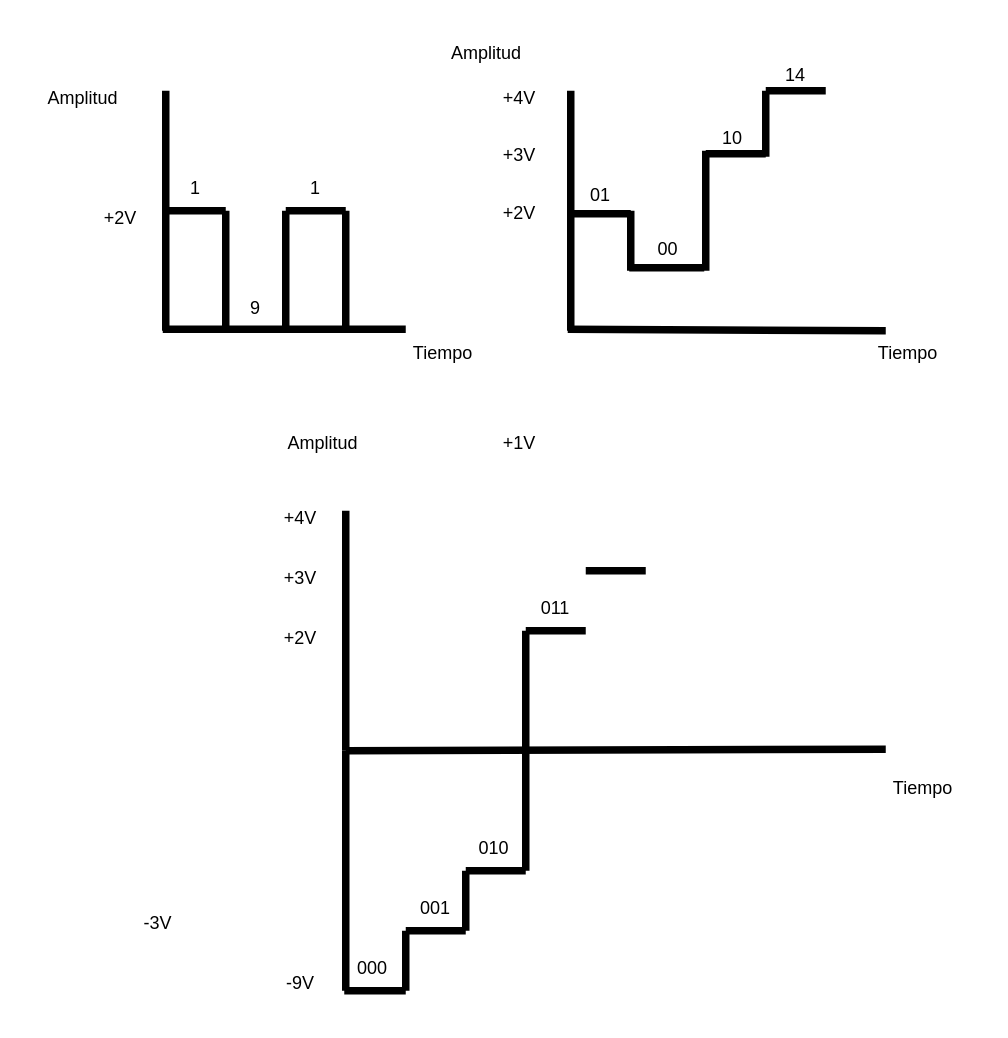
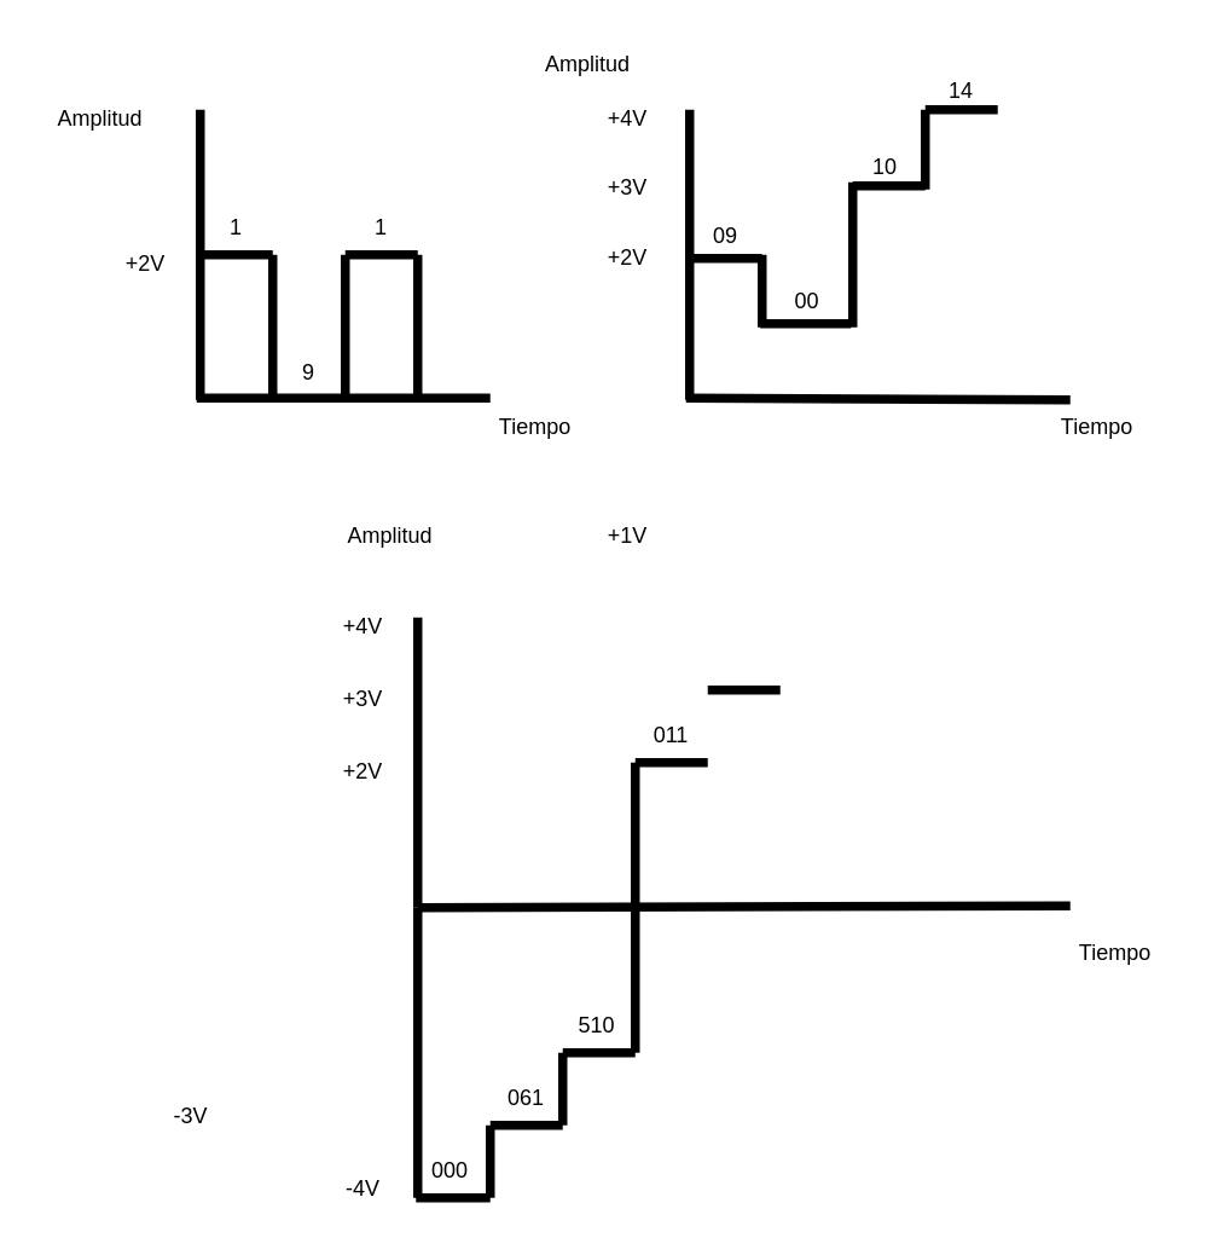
  <mxCell id="0" />
  <mxCell id="1" parent="0" />
  <mxCell id="2" value="" style="endArrow=none;html=1;rounded=0;strokeWidth=5;" edge="1" parent="1"><mxGeometry width="50" height="50" relative="1" as="geometry"><mxPoint x="110" y="220" as="sourcePoint" /><mxPoint x="110" y="60" as="targetPoint" /></mxGeometry></mxCell>
  <mxCell id="3" value="" style="endArrow=none;html=1;rounded=0;strokeWidth=5;" edge="1" parent="1"><mxGeometry width="50" height="50" relative="1" as="geometry"><mxPoint x="108" y="219" as="sourcePoint" /><mxPoint x="270" y="219" as="targetPoint" /></mxGeometry></mxCell>
  <mxCell id="4" value="Amplitud" style="text;html=1;align=center;verticalAlign=middle;whiteSpace=wrap;rounded=0;" vertex="1" parent="1"><mxGeometry x="20" y="50" width="70" height="30" as="geometry" /></mxCell>
  <mxCell id="5" value="Tiempo" style="text;html=1;align=center;verticalAlign=middle;whiteSpace=wrap;rounded=0;" vertex="1" parent="1"><mxGeometry x="260" y="220" width="70" height="30" as="geometry" /></mxCell>
  <mxCell id="6" value="" style="endArrow=none;html=1;rounded=0;strokeWidth=5;" edge="1" parent="1"><mxGeometry width="50" height="50" relative="1" as="geometry"><mxPoint x="110" y="140" as="sourcePoint" /><mxPoint x="150" y="140" as="targetPoint" /></mxGeometry></mxCell>
  <mxCell id="7" value="" style="endArrow=none;html=1;rounded=0;strokeWidth=5;" edge="1" parent="1"><mxGeometry width="50" height="50" relative="1" as="geometry"><mxPoint x="190" y="140" as="sourcePoint" /><mxPoint x="230" y="140" as="targetPoint" /></mxGeometry></mxCell>
  <mxCell id="8" value="" style="endArrow=none;html=1;rounded=0;strokeWidth=5;" edge="1" parent="1"><mxGeometry width="50" height="50" relative="1" as="geometry"><mxPoint x="150" y="140" as="sourcePoint" /><mxPoint x="150" y="220" as="targetPoint" /></mxGeometry></mxCell>
  <mxCell id="9" value="" style="endArrow=none;html=1;rounded=0;strokeWidth=5;" edge="1" parent="1"><mxGeometry width="50" height="50" relative="1" as="geometry"><mxPoint x="190" y="140" as="sourcePoint" /><mxPoint x="190" y="220" as="targetPoint" /></mxGeometry></mxCell>
  <mxCell id="10" value="" style="endArrow=none;html=1;rounded=0;strokeWidth=5;" edge="1" parent="1"><mxGeometry width="50" height="50" relative="1" as="geometry"><mxPoint x="230" y="140" as="sourcePoint" /><mxPoint x="230" y="220" as="targetPoint" /></mxGeometry></mxCell>
  <mxCell id="11" value="+2V" style="text;html=1;align=center;verticalAlign=middle;whiteSpace=wrap;rounded=0;" vertex="1" parent="1"><mxGeometry x="50" y="130" width="60" height="30" as="geometry" /></mxCell>
  <mxCell id="12" value="1" style="text;html=1;align=center;verticalAlign=middle;whiteSpace=wrap;rounded=0;" vertex="1" parent="1"><mxGeometry x="100" y="110" width="60" height="30" as="geometry" /></mxCell>
  <mxCell id="13" value="9" style="text;html=1;align=center;verticalAlign=middle;whiteSpace=wrap;rounded=0;" vertex="1" parent="1"><mxGeometry x="140" y="190" width="60" height="30" as="geometry" /></mxCell>
  <mxCell id="14" value="1" style="text;html=1;align=center;verticalAlign=middle;whiteSpace=wrap;rounded=0;" vertex="1" parent="1"><mxGeometry x="180" y="110" width="60" height="30" as="geometry" /></mxCell>
  <mxCell id="15" value="" style="endArrow=none;html=1;rounded=0;strokeWidth=5;" edge="1" parent="1"><mxGeometry width="50" height="50" relative="1" as="geometry"><mxPoint x="380" y="220" as="sourcePoint" /><mxPoint x="380" y="60" as="targetPoint" /></mxGeometry></mxCell>
  <mxCell id="16" value="" style="endArrow=none;html=1;rounded=0;strokeWidth=5;" edge="1" parent="1"><mxGeometry width="50" height="50" relative="1" as="geometry"><mxPoint x="378" y="219" as="sourcePoint" /><mxPoint x="590" y="220" as="targetPoint" /></mxGeometry></mxCell>
  <mxCell id="17" value="Amplitud" style="text;html=1;align=center;verticalAlign=middle;whiteSpace=wrap;rounded=0;" vertex="1" parent="1"><mxGeometry x="289" y="20" width="70" height="30" as="geometry" /></mxCell>
  <mxCell id="18" value="Tiempo" style="text;html=1;align=center;verticalAlign=middle;whiteSpace=wrap;rounded=0;" vertex="1" parent="1"><mxGeometry x="570" y="220" width="70" height="30" as="geometry" /></mxCell>
  <mxCell id="19" value="" style="endArrow=none;html=1;rounded=0;strokeWidth=5;" edge="1" parent="1"><mxGeometry width="50" height="50" relative="1" as="geometry"><mxPoint x="380" y="142" as="sourcePoint" /><mxPoint x="420" y="142" as="targetPoint" /></mxGeometry></mxCell>
  <mxCell id="20" value="" style="endArrow=none;html=1;rounded=0;strokeWidth=5;" edge="1" parent="1"><mxGeometry width="50" height="50" relative="1" as="geometry"><mxPoint x="420" y="140" as="sourcePoint" /><mxPoint x="420" y="180" as="targetPoint" /></mxGeometry></mxCell>
  <mxCell id="21" value="" style="endArrow=none;html=1;rounded=0;strokeWidth=5;" edge="1" parent="1"><mxGeometry width="50" height="50" relative="1" as="geometry"><mxPoint x="470" y="100" as="sourcePoint" /><mxPoint x="470" y="180" as="targetPoint" /></mxGeometry></mxCell>
  <mxCell id="22" value="+2V" style="text;html=1;align=center;verticalAlign=middle;whiteSpace=wrap;rounded=0;" vertex="1" parent="1"><mxGeometry x="316" y="127" width="60" height="30" as="geometry" /></mxCell>
  <mxCell id="23" value="00" style="text;html=1;align=center;verticalAlign=middle;whiteSpace=wrap;rounded=0;" vertex="1" parent="1"><mxGeometry x="430" y="151" width="30" height="30" as="geometry" /></mxCell>
  <mxCell id="24" value="+3V" style="text;html=1;align=center;verticalAlign=middle;whiteSpace=wrap;rounded=0;" vertex="1" parent="1"><mxGeometry x="316" y="88" width="60" height="30" as="geometry" /></mxCell>
- <mxCell id="25" value="01" style="text;html=1;align=center;verticalAlign=middle;whiteSpace=wrap;rounded=0;" vertex="1" parent="1"><mxGeometry x="370" y="115" width="60" height="30" as="geometry" /></mxCell>
+ <mxCell id="25" value="09" style="text;html=1;align=center;verticalAlign=middle;whiteSpace=wrap;rounded=0;" vertex="1" parent="1"><mxGeometry x="370" y="115" width="60" height="30" as="geometry" /></mxCell>
  <mxCell id="26" value="" style="endArrow=none;html=1;rounded=0;strokeWidth=5;" edge="1" parent="1"><mxGeometry width="50" height="50" relative="1" as="geometry"><mxPoint x="470" y="102" as="sourcePoint" /><mxPoint x="510" y="102" as="targetPoint" /></mxGeometry></mxCell>
  <mxCell id="27" value="10" style="text;html=1;align=center;verticalAlign=middle;whiteSpace=wrap;rounded=0;" vertex="1" parent="1"><mxGeometry x="458" y="77" width="60" height="30" as="geometry" /></mxCell>
  <mxCell id="28" value="" style="endArrow=none;html=1;rounded=0;strokeWidth=5;" edge="1" parent="1"><mxGeometry width="50" height="50" relative="1" as="geometry"><mxPoint x="510" y="104" as="sourcePoint" /><mxPoint x="510" y="60" as="targetPoint" /></mxGeometry></mxCell>
  <mxCell id="29" value="" style="endArrow=none;html=1;rounded=0;strokeWidth=5;" edge="1" parent="1"><mxGeometry width="50" height="50" relative="1" as="geometry"><mxPoint x="510" y="60" as="sourcePoint" /><mxPoint x="550" y="60" as="targetPoint" /></mxGeometry></mxCell>
  <mxCell id="30" value="14" style="text;html=1;align=center;verticalAlign=middle;whiteSpace=wrap;rounded=0;" vertex="1" parent="1"><mxGeometry x="500" y="35" width="60" height="30" as="geometry" /></mxCell>
  <mxCell id="31" value="+4V" style="text;html=1;align=center;verticalAlign=middle;whiteSpace=wrap;rounded=0;" vertex="1" parent="1"><mxGeometry x="316" y="50" width="60" height="30" as="geometry" /></mxCell>
  <mxCell id="32" value="" style="endArrow=none;html=1;rounded=0;strokeWidth=5;" edge="1" parent="1"><mxGeometry width="50" height="50" relative="1" as="geometry"><mxPoint x="230" y="500" as="sourcePoint" /><mxPoint x="230" y="340" as="targetPoint" /></mxGeometry></mxCell>
  <mxCell id="33" value="" style="endArrow=none;html=1;rounded=0;strokeWidth=5;" edge="1" parent="1"><mxGeometry width="50" height="50" relative="1" as="geometry"><mxPoint x="230" y="500" as="sourcePoint" /><mxPoint x="590" y="499" as="targetPoint" /></mxGeometry></mxCell>
  <mxCell id="34" value="Tiempo" style="text;html=1;align=center;verticalAlign=middle;whiteSpace=wrap;rounded=0;" vertex="1" parent="1"><mxGeometry x="580" y="510" width="70" height="30" as="geometry" /></mxCell>
  <mxCell id="35" value="" style="endArrow=none;html=1;rounded=0;strokeWidth=5;" edge="1" parent="1"><mxGeometry width="50" height="50" relative="1" as="geometry"><mxPoint x="270" y="620" as="sourcePoint" /><mxPoint x="270" y="660" as="targetPoint" /></mxGeometry></mxCell>
  <mxCell id="36" value="+2V" style="text;html=1;align=center;verticalAlign=middle;whiteSpace=wrap;rounded=0;" vertex="1" parent="1"><mxGeometry x="170" y="410" width="60" height="30" as="geometry" /></mxCell>
  <mxCell id="37" value="+3V" style="text;html=1;align=center;verticalAlign=middle;whiteSpace=wrap;rounded=0;" vertex="1" parent="1"><mxGeometry x="170" y="370" width="60" height="30" as="geometry" /></mxCell>
  <mxCell id="38" value="+4V" style="text;html=1;align=center;verticalAlign=middle;whiteSpace=wrap;rounded=0;" vertex="1" parent="1"><mxGeometry x="170" y="330" width="60" height="30" as="geometry" /></mxCell>
  <mxCell id="39" value="Amplitud" style="text;html=1;align=center;verticalAlign=middle;whiteSpace=wrap;rounded=0;" vertex="1" parent="1"><mxGeometry x="180" y="280" width="70" height="30" as="geometry" /></mxCell>
  <mxCell id="40" value="" style="endArrow=none;html=1;rounded=0;strokeWidth=5;" edge="1" parent="1"><mxGeometry width="50" height="50" relative="1" as="geometry"><mxPoint x="230" y="660" as="sourcePoint" /><mxPoint x="230" y="500" as="targetPoint" /></mxGeometry></mxCell>
  <mxCell id="41" value="" style="endArrow=none;html=1;rounded=0;strokeWidth=5;" edge="1" parent="1"><mxGeometry width="50" height="50" relative="1" as="geometry"><mxPoint x="229" y="660" as="sourcePoint" /><mxPoint x="270" y="660" as="targetPoint" /></mxGeometry></mxCell>
  <mxCell id="42" value="" style="endArrow=none;html=1;rounded=0;strokeWidth=5;" edge="1" parent="1"><mxGeometry width="50" height="50" relative="1" as="geometry"><mxPoint x="270" y="620" as="sourcePoint" /><mxPoint x="310" y="620" as="targetPoint" /></mxGeometry></mxCell>
  <mxCell id="43" value="" style="endArrow=none;html=1;rounded=0;strokeWidth=5;" edge="1" parent="1"><mxGeometry width="50" height="50" relative="1" as="geometry"><mxPoint x="310" y="580" as="sourcePoint" /><mxPoint x="350" y="580" as="targetPoint" /></mxGeometry></mxCell>
  <mxCell id="44" value="-3V" style="text;html=1;align=center;verticalAlign=middle;whiteSpace=wrap;rounded=0;" vertex="1" parent="1"><mxGeometry x="75" y="600" width="60" height="30" as="geometry" /></mxCell>
- <mxCell id="45" value="-9V" style="text;html=1;align=center;verticalAlign=middle;whiteSpace=wrap;rounded=0;" vertex="1" parent="1"><mxGeometry x="170" y="640" width="60" height="30" as="geometry" /></mxCell>
+ <mxCell id="45" value="-4V" style="text;html=1;align=center;verticalAlign=middle;whiteSpace=wrap;rounded=0;" vertex="1" parent="1"><mxGeometry x="170" y="640" width="60" height="30" as="geometry" /></mxCell>
  <mxCell id="46" value="000" style="text;html=1;align=center;verticalAlign=middle;whiteSpace=wrap;rounded=0;" vertex="1" parent="1"><mxGeometry x="217.5" y="630" width="60" height="30" as="geometry" /></mxCell>
- <mxCell id="47" value="001" style="text;html=1;align=center;verticalAlign=middle;whiteSpace=wrap;rounded=0;" vertex="1" parent="1"><mxGeometry x="260" y="590" width="60" height="30" as="geometry" /></mxCell>
+ <mxCell id="47" value="061" style="text;html=1;align=center;verticalAlign=middle;whiteSpace=wrap;rounded=0;" vertex="1" parent="1"><mxGeometry x="260" y="590" width="60" height="30" as="geometry" /></mxCell>
  <mxCell id="48" value="" style="endArrow=none;html=1;rounded=0;strokeWidth=5;" edge="1" parent="1"><mxGeometry width="50" height="50" relative="1" as="geometry"><mxPoint x="310" y="580" as="sourcePoint" /><mxPoint x="310" y="620" as="targetPoint" /></mxGeometry></mxCell>
  <mxCell id="49" value="" style="endArrow=none;html=1;rounded=0;strokeWidth=5;" edge="1" parent="1"><mxGeometry width="50" height="50" relative="1" as="geometry"><mxPoint x="350" y="420" as="sourcePoint" /><mxPoint x="350" y="580" as="targetPoint" /></mxGeometry></mxCell>
- <mxCell id="50" value="010" style="text;html=1;align=center;verticalAlign=middle;whiteSpace=wrap;rounded=0;" vertex="1" parent="1"><mxGeometry x="299" y="550" width="60" height="30" as="geometry" /></mxCell>
+ <mxCell id="50" value="510" style="text;html=1;align=center;verticalAlign=middle;whiteSpace=wrap;rounded=0;" vertex="1" parent="1"><mxGeometry x="299" y="550" width="60" height="30" as="geometry" /></mxCell>
  <mxCell id="51" value="" style="endArrow=none;html=1;rounded=0;strokeWidth=5;" edge="1" parent="1"><mxGeometry width="50" height="50" relative="1" as="geometry"><mxPoint x="350" y="420" as="sourcePoint" /><mxPoint x="390" y="420" as="targetPoint" /></mxGeometry></mxCell>
  <mxCell id="52" value="011" style="text;html=1;align=center;verticalAlign=middle;whiteSpace=wrap;rounded=0;" vertex="1" parent="1"><mxGeometry x="340" y="390" width="60" height="30" as="geometry" /></mxCell>
  <mxCell id="53" value="" style="endArrow=none;html=1;rounded=0;strokeWidth=5;" edge="1" parent="1"><mxGeometry width="50" height="50" relative="1" as="geometry"><mxPoint x="390" y="380" as="sourcePoint" /><mxPoint x="430" y="380" as="targetPoint" /></mxGeometry></mxCell>
  <mxCell id="54" value="+1V" style="text;html=1;align=center;verticalAlign=middle;whiteSpace=wrap;rounded=0;" vertex="1" parent="1"><mxGeometry x="316" y="280" width="60" height="30" as="geometry" /></mxCell>
  <mxCell id="55" value="" style="endArrow=none;html=1;rounded=0;strokeWidth=5;" edge="1" parent="1"><mxGeometry width="50" height="50" relative="1" as="geometry"><mxPoint x="419" y="178" as="sourcePoint" /><mxPoint x="469" y="178" as="targetPoint" /></mxGeometry></mxCell>
